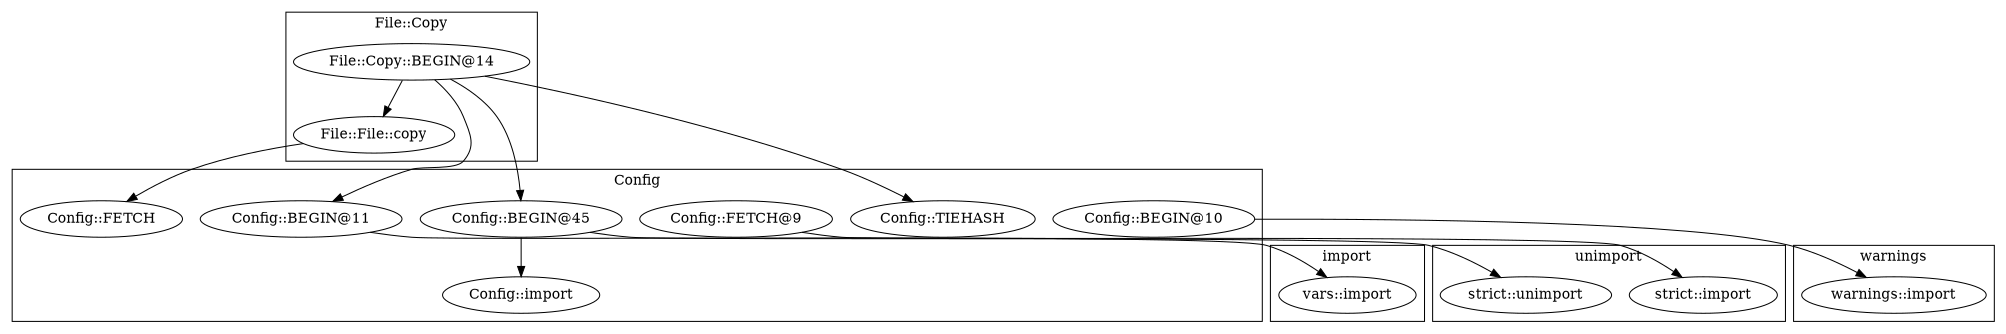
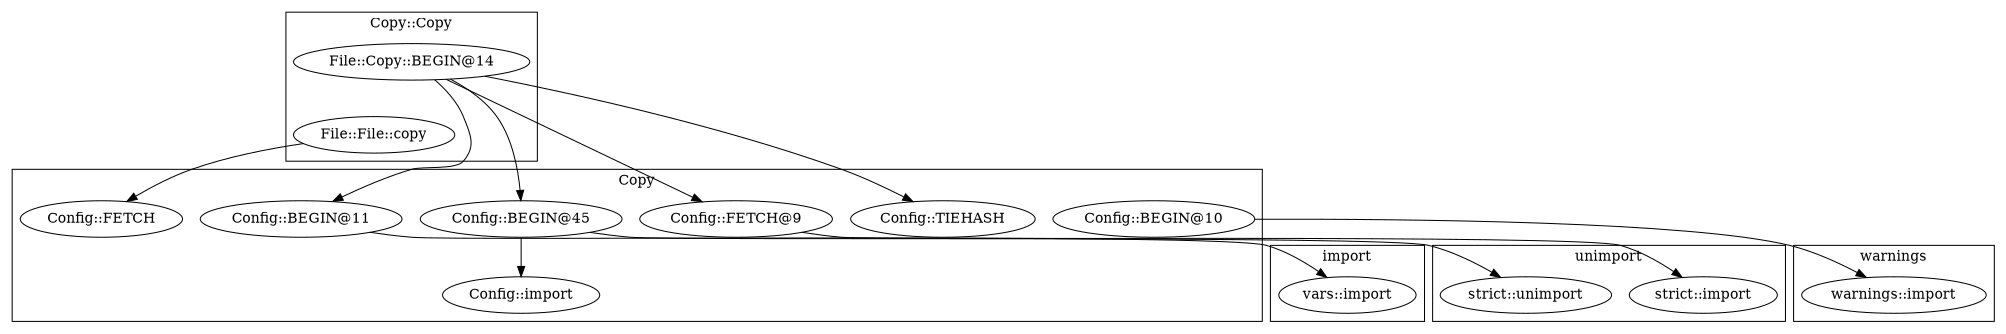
  digraph {
    "warnings::import"
    n2 [label="File::File::copy"]
    "File::Copy::BEGIN@14"
    "vars::import"
    "Config::BEGIN@11"
    "Config::TIEHASH"
    "Config::BEGIN@45"
    "Config::BEGIN@10"
    n9 [label="Config::FETCH@9"]
    "Config::import"
    "Config::FETCH"
    "strict::import"
    "strict::unimport"
    subgraph cluster_1 {
      label=warnings
      "warnings::import"
    }
    subgraph cluster_2 {
-     label="File::Copy"
+     label="Copy::Copy"
      n2
      "File::Copy::BEGIN@14"
    }
    subgraph cluster_3 {
      label=import
      "vars::import"
    }
    subgraph cluster_4 {
-     label=Config
+     label=Copy
      "Config::BEGIN@11"
      "Config::TIEHASH"
      "Config::BEGIN@45"
      "Config::BEGIN@10"
      n9
      "Config::import"
      "Config::FETCH"
    }
    subgraph cluster_5 {
      label=unimport
      "strict::import"
      "strict::unimport"
    }
    n2 -> "Config::FETCH"
    "File::Copy::BEGIN@14" -> "Config::BEGIN@11"
    "File::Copy::BEGIN@14" -> "Config::TIEHASH"
    "File::Copy::BEGIN@14" -> "Config::BEGIN@45"
-   "File::Copy::BEGIN@14" -> n2
+   "File::Copy::BEGIN@14" -> n9
    "Config::BEGIN@11" -> "vars::import"
    "Config::BEGIN@45" -> "Config::import"
    "Config::BEGIN@45" -> "strict::unimport"
    "Config::BEGIN@10" -> "warnings::import"
    n9 -> "strict::import"
  }
